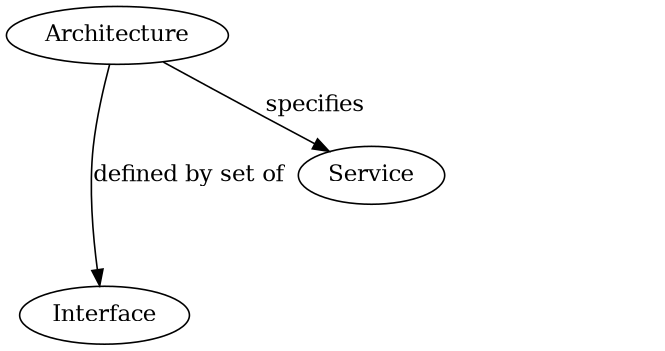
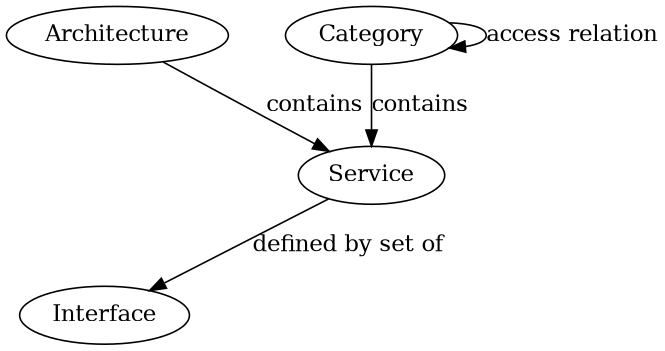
  digraph {
    Architecture
    Service
+   Category
    Interface
-   Architecture -> Service [label=specifies]
-   Architecture -> Interface [label="defined by set of"]
+   Architecture -> Service [label=contains]
+   Service -> Interface [label="defined by set of"]
+   Category -> Service [label=contains]
+   Category -> Category [label="access relation"]
  }
